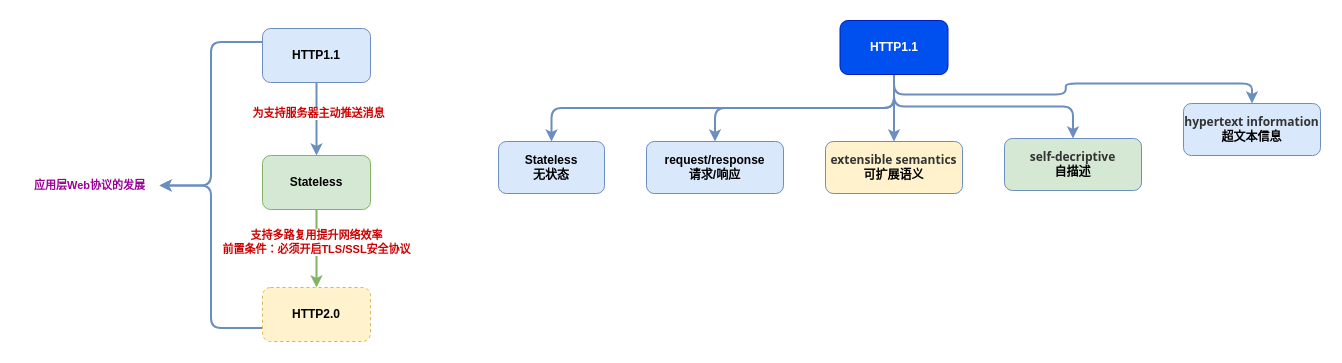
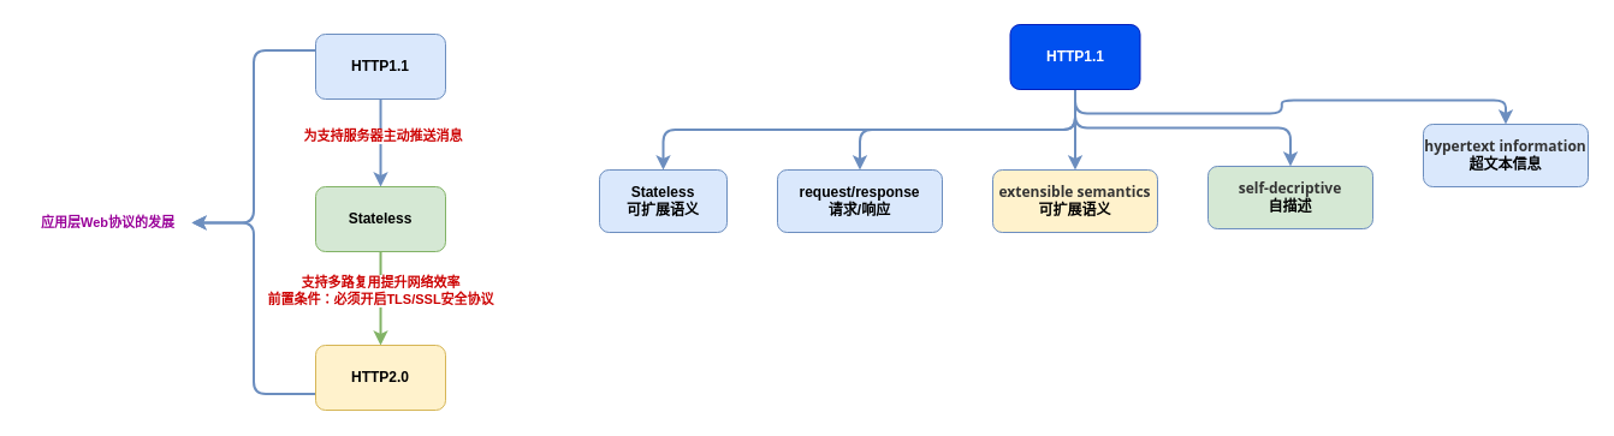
  <mxCell id="0" />
  <mxCell id="1" parent="0" />
  <mxCell id="2" style="edgeStyle=orthogonalEdgeStyle;rounded=1;orthogonalLoop=1;jettySize=auto;html=1;exitX=0.5;exitY=1;exitDx=0;exitDy=0;entryX=0.5;entryY=0;entryDx=0;entryDy=0;strokeWidth=2;fillColor=#dae8fc;strokeColor=#6c8ebf;curved=0;" edge="1" parent="1" source="5" target="8"><mxGeometry relative="1" as="geometry" /></mxCell>
  <mxCell id="3" value="&lt;b&gt;&lt;font color=&quot;#cc0000&quot;&gt;为支持服务器主动推送消息&lt;/font&gt;&lt;/b&gt;" style="edgeLabel;html=1;align=center;verticalAlign=middle;resizable=0;points=[];fontSize=11;fontFamily=Helvetica;fontColor=default;" vertex="1" connectable="0" parent="2"><mxGeometry x="-0.185" y="1" relative="1" as="geometry"><mxPoint as="offset" /></mxGeometry></mxCell>
  <mxCell id="4" style="edgeStyle=orthogonalEdgeStyle;shape=connector;curved=0;rounded=1;orthogonalLoop=1;jettySize=auto;html=1;exitX=0;exitY=0.25;exitDx=0;exitDy=0;entryX=1;entryY=0.5;entryDx=0;entryDy=0;labelBackgroundColor=default;strokeColor=#6c8ebf;strokeWidth=2;align=center;verticalAlign=middle;fontFamily=Helvetica;fontSize=11;fontColor=default;endArrow=classic;fillColor=#dae8fc;" edge="1" parent="1" source="5" target="11"><mxGeometry relative="1" as="geometry" /></mxCell>
  <mxCell id="5" value="&lt;b&gt;HTTP1.1&lt;/b&gt;" style="rounded=1;whiteSpace=wrap;html=1;fillColor=#dae8fc;strokeColor=#6c8ebf;" vertex="1" parent="1"><mxGeometry x="262" y="28" width="108" height="54" as="geometry" /></mxCell>
  <mxCell id="6" style="edgeStyle=orthogonalEdgeStyle;shape=connector;curved=0;rounded=1;orthogonalLoop=1;jettySize=auto;html=1;exitX=0.5;exitY=1;exitDx=0;exitDy=0;entryX=0.5;entryY=0;entryDx=0;entryDy=0;labelBackgroundColor=default;strokeColor=#82b366;strokeWidth=2;align=center;verticalAlign=middle;fontFamily=Helvetica;fontSize=11;fontColor=default;endArrow=classic;fillColor=#d5e8d4;" edge="1" parent="1" source="8" target="10"><mxGeometry relative="1" as="geometry" /></mxCell>
  <mxCell id="7" value="&lt;b&gt;&lt;font color=&quot;#cc0000&quot;&gt;支持多路复用提升网络效率&lt;br&gt;前置条件：必须开启TLS/SSL安全协议&lt;/font&gt;&lt;/b&gt;" style="edgeLabel;html=1;align=center;verticalAlign=middle;resizable=0;points=[];fontSize=11;fontFamily=Helvetica;fontColor=default;" vertex="1" connectable="0" parent="6"><mxGeometry x="-0.179" y="-1" relative="1" as="geometry"><mxPoint as="offset" /></mxGeometry></mxCell>
  <mxCell id="8" value="&lt;b&gt;Stateless&lt;/b&gt;" style="rounded=1;whiteSpace=wrap;html=1;fillColor=#d5e8d4;strokeColor=#82b366;" vertex="1" parent="1"><mxGeometry x="262" y="155" width="108" height="54" as="geometry" /></mxCell>
  <mxCell id="9" style="edgeStyle=orthogonalEdgeStyle;shape=connector;curved=0;rounded=1;orthogonalLoop=1;jettySize=auto;html=1;exitX=0;exitY=0.75;exitDx=0;exitDy=0;entryX=1;entryY=0.5;entryDx=0;entryDy=0;labelBackgroundColor=default;strokeColor=#6c8ebf;strokeWidth=2;align=center;verticalAlign=middle;fontFamily=Helvetica;fontSize=11;fontColor=default;endArrow=classic;fillColor=#dae8fc;" edge="1" parent="1" source="10" target="11"><mxGeometry relative="1" as="geometry" /></mxCell>
- <mxCell id="10" value="&lt;b&gt;HTTP2.0&lt;/b&gt;" style="rounded=1;whiteSpace=wrap;html=1;fillColor=#fff2cc;strokeColor=#d6b656;dashed=1;" vertex="1" parent="1"><mxGeometry x="262" y="287" width="108" height="54" as="geometry" /></mxCell>
+ <mxCell id="10" value="&lt;b&gt;HTTP2.0&lt;/b&gt;" style="rounded=1;whiteSpace=wrap;html=1;fillColor=#fff2cc;strokeColor=#d6b656;" vertex="1" parent="1"><mxGeometry x="262" y="287" width="108" height="54" as="geometry" /></mxCell>
  <mxCell id="11" value="&lt;b&gt;&lt;font color=&quot;#990099&quot;&gt;应用层Web协议的发展&lt;/font&gt;&lt;/b&gt;" style="text;html=1;strokeColor=none;fillColor=none;align=center;verticalAlign=middle;whiteSpace=wrap;rounded=0;fontSize=11;fontFamily=Helvetica;fontColor=default;" vertex="1" parent="1"><mxGeometry x="20" y="170" width="139" height="30" as="geometry" /></mxCell>
  <mxCell id="12" style="edgeStyle=orthogonalEdgeStyle;shape=connector;curved=0;rounded=1;orthogonalLoop=1;jettySize=auto;html=1;exitX=0.5;exitY=1;exitDx=0;exitDy=0;entryX=0.5;entryY=0;entryDx=0;entryDy=0;labelBackgroundColor=default;strokeColor=#6c8ebf;strokeWidth=2;align=center;verticalAlign=middle;fontFamily=Helvetica;fontSize=11;fontColor=default;endArrow=classic;fillColor=#dae8fc;" edge="1" parent="1" source="17" target="19"><mxGeometry relative="1" as="geometry" /></mxCell>
  <mxCell id="13" style="edgeStyle=orthogonalEdgeStyle;shape=connector;curved=0;rounded=1;orthogonalLoop=1;jettySize=auto;html=1;exitX=0.5;exitY=1;exitDx=0;exitDy=0;entryX=0.5;entryY=0;entryDx=0;entryDy=0;labelBackgroundColor=default;strokeColor=#6c8ebf;strokeWidth=2;align=center;verticalAlign=middle;fontFamily=Helvetica;fontSize=11;fontColor=default;endArrow=classic;fillColor=#dae8fc;" edge="1" parent="1" source="17" target="20"><mxGeometry relative="1" as="geometry" /></mxCell>
  <mxCell id="14" style="edgeStyle=orthogonalEdgeStyle;shape=connector;curved=0;rounded=1;orthogonalLoop=1;jettySize=auto;html=1;exitX=0.5;exitY=1;exitDx=0;exitDy=0;entryX=0.5;entryY=0;entryDx=0;entryDy=0;labelBackgroundColor=default;strokeColor=#6c8ebf;strokeWidth=2;align=center;verticalAlign=middle;fontFamily=Helvetica;fontSize=11;fontColor=default;endArrow=classic;fillColor=#dae8fc;" edge="1" parent="1" source="17" target="21"><mxGeometry relative="1" as="geometry" /></mxCell>
  <mxCell id="15" style="edgeStyle=orthogonalEdgeStyle;shape=connector;curved=0;rounded=1;orthogonalLoop=1;jettySize=auto;html=1;exitX=0.5;exitY=1;exitDx=0;exitDy=0;entryX=0.5;entryY=0;entryDx=0;entryDy=0;labelBackgroundColor=default;strokeColor=#6c8ebf;strokeWidth=2;align=center;verticalAlign=middle;fontFamily=Helvetica;fontSize=11;fontColor=default;endArrow=classic;fillColor=#dae8fc;" edge="1" parent="1" source="17" target="18"><mxGeometry relative="1" as="geometry" /></mxCell>
  <mxCell id="16" style="edgeStyle=orthogonalEdgeStyle;shape=connector;curved=0;rounded=1;orthogonalLoop=1;jettySize=auto;html=1;exitX=0.5;exitY=1;exitDx=0;exitDy=0;entryX=0.5;entryY=0;entryDx=0;entryDy=0;labelBackgroundColor=default;strokeColor=#6c8ebf;strokeWidth=2;align=center;verticalAlign=middle;fontFamily=Helvetica;fontSize=11;fontColor=default;endArrow=classic;fillColor=#dae8fc;" edge="1" parent="1" source="17" target="22"><mxGeometry relative="1" as="geometry" /></mxCell>
  <mxCell id="17" value="&lt;b&gt;HTTP1.1&lt;/b&gt;" style="rounded=1;whiteSpace=wrap;html=1;fillColor=#0050ef;strokeColor=#001DBC;fontColor=#ffffff;" vertex="1" parent="1"><mxGeometry x="839.5" y="20" width="108" height="54" as="geometry" /></mxCell>
- <mxCell id="18" value="&lt;b&gt;Stateless&lt;br&gt;无状态&lt;/b&gt;" style="rounded=1;whiteSpace=wrap;html=1;fillColor=#dae8fc;strokeColor=#6c8ebf;" vertex="1" parent="1"><mxGeometry x="498" y="141" width="106" height="52" as="geometry" /></mxCell>
+ <mxCell id="18" value="&lt;b&gt;Stateless&lt;br&gt;可扩展语义&lt;/b&gt;" style="rounded=1;whiteSpace=wrap;html=1;fillColor=#dae8fc;strokeColor=#6c8ebf;" vertex="1" parent="1"><mxGeometry x="498" y="141" width="106" height="52" as="geometry" /></mxCell>
  <mxCell id="19" value="&lt;b&gt;request/response&lt;br&gt;请求/响应&lt;br&gt;&lt;/b&gt;" style="rounded=1;whiteSpace=wrap;html=1;fillColor=#dae8fc;strokeColor=#6c8ebf;" vertex="1" parent="1"><mxGeometry x="646" y="141" width="137" height="52" as="geometry" /></mxCell>
  <mxCell id="20" value="&lt;strong style=&quot;box-sizing: border-box; color: rgb(51, 51, 51); font-family: &amp;quot;Open Sans&amp;quot;, &amp;quot;Clear Sans&amp;quot;, &amp;quot;Helvetica Neue&amp;quot;, Helvetica, Arial, &amp;quot;Segoe UI Emoji&amp;quot;, &amp;quot;SF Pro&amp;quot;, sans-serif; orphans: 1; text-align: left;&quot;&gt;extensible semantics&lt;br&gt;&lt;/strong&gt;&lt;b&gt;可扩展语义&lt;br&gt;&lt;/b&gt;" style="rounded=1;whiteSpace=wrap;html=1;fillColor=#fff2cc;strokeColor=#6c8ebf;" vertex="1" parent="1"><mxGeometry x="825" y="141" width="137" height="52" as="geometry" /></mxCell>
  <mxCell id="21" value="&lt;strong style=&quot;box-sizing: border-box; color: rgb(51, 51, 51); font-family: &amp;quot;Open Sans&amp;quot;, &amp;quot;Clear Sans&amp;quot;, &amp;quot;Helvetica Neue&amp;quot;, Helvetica, Arial, &amp;quot;Segoe UI Emoji&amp;quot;, &amp;quot;SF Pro&amp;quot;, sans-serif; orphans: 1; text-align: left;&quot;&gt;&lt;font style=&quot;font-size: 12px;&quot;&gt;self-decriptive&lt;br&gt;&lt;/font&gt;&lt;/strong&gt;&lt;b&gt;自描述&lt;br&gt;&lt;/b&gt;" style="rounded=1;whiteSpace=wrap;html=1;fillColor=#d5e8d4;strokeColor=#6c8ebf;" vertex="1" parent="1"><mxGeometry x="1004" y="138" width="137" height="52" as="geometry" /></mxCell>
  <mxCell id="22" value="&lt;strong style=&quot;box-sizing: border-box; color: rgb(51, 51, 51); font-family: &amp;quot;Open Sans&amp;quot;, &amp;quot;Clear Sans&amp;quot;, &amp;quot;Helvetica Neue&amp;quot;, Helvetica, Arial, &amp;quot;Segoe UI Emoji&amp;quot;, &amp;quot;SF Pro&amp;quot;, sans-serif; orphans: 1; text-align: left;&quot;&gt;&lt;font style=&quot;font-size: 12px;&quot;&gt;hypertext information&lt;br&gt;&lt;/font&gt;&lt;/strong&gt;&lt;b&gt;超文本信息&lt;br&gt;&lt;/b&gt;" style="rounded=1;whiteSpace=wrap;html=1;fillColor=#dae8fc;strokeColor=#6c8ebf;" vertex="1" parent="1"><mxGeometry x="1183" y="103" width="137" height="52" as="geometry" /></mxCell>
